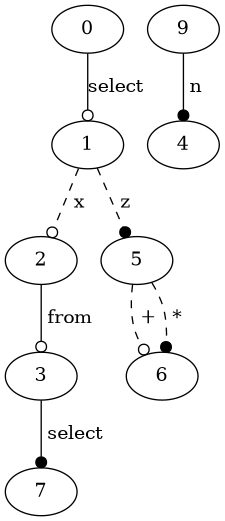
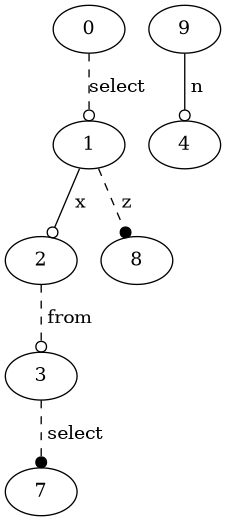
  digraph {
    edge [arrowhead=odot style=dashed]
    0
    1
    2
-   5
+   5 [label=8]
    3
-   6
    7
    9
    4
-   0 -> 1 [label=select style=solid]
-   1 -> 2 [label=" x "]
+   0 -> 1 [label=select]
+   1 -> 2 [label=" x " style=solid]
    1 -> 5 [arrowhead=dot label=" z "]
-   2 -> 3 [label=" from " style=solid]
-   5 -> 6 [label=" + "]
-   5 -> 6 [arrowhead=dot label=" * "]
-   3 -> 7 [arrowhead=dot label=" select " style=solid]
-   9 -> 4 [arrowhead=dot label=" n " style=solid]
+   2 -> 3 [label=" from "]
+   3 -> 7 [arrowhead=dot label=" select "]
+   9 -> 4 [label=" n " style=solid]
  }
